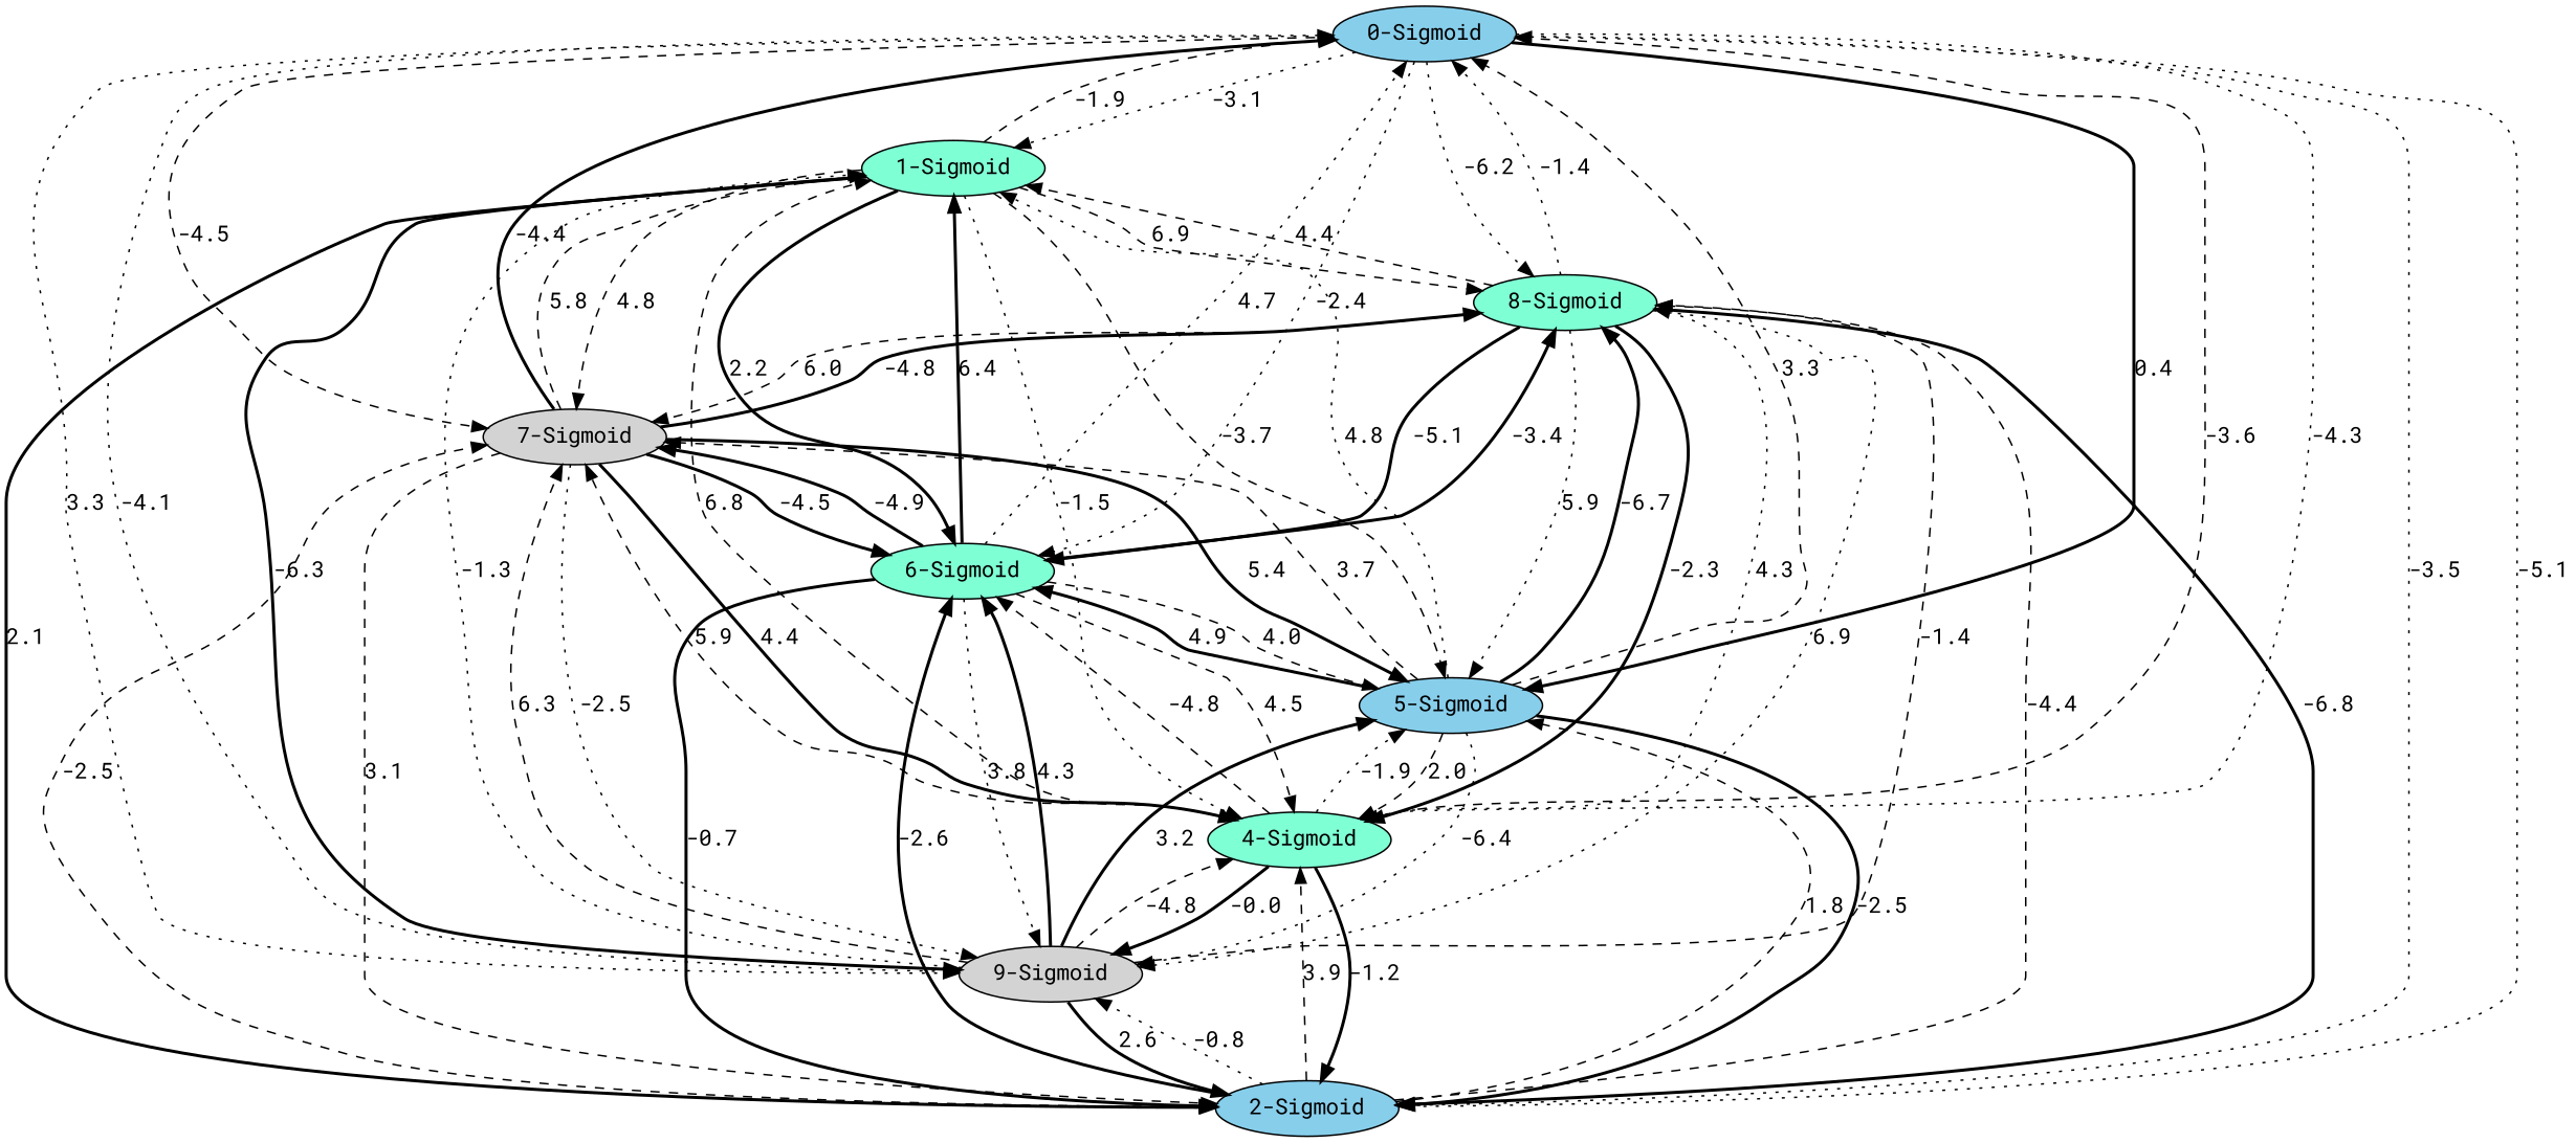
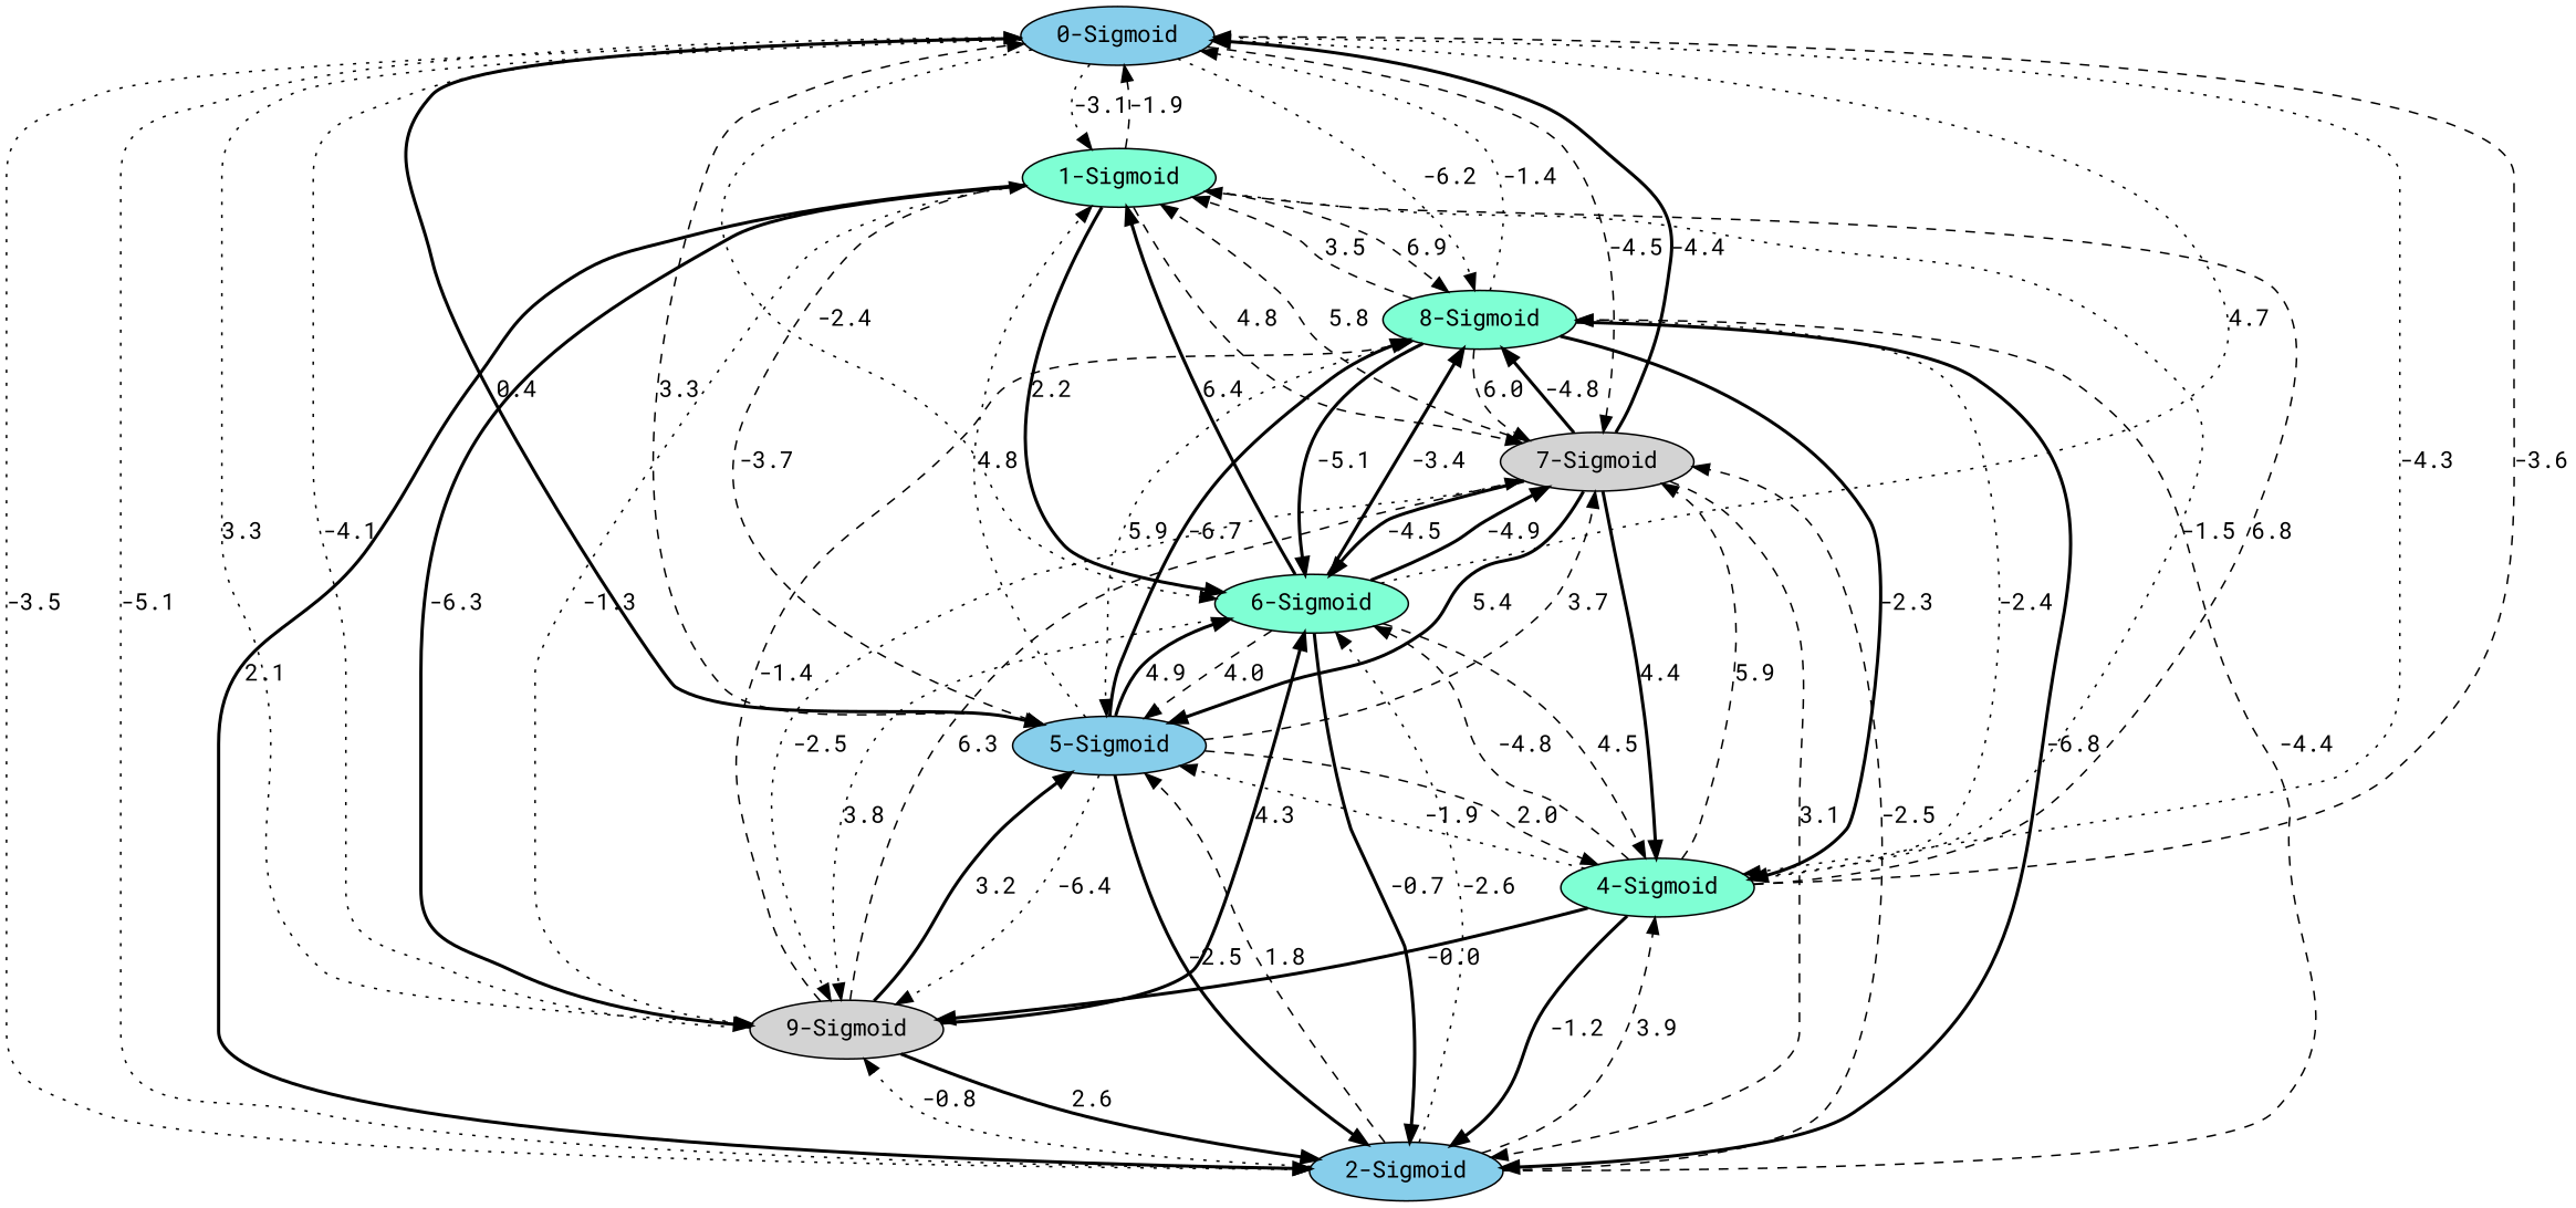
  digraph {
    fontname="Roboto Mono"
    node [fillcolor=aquamarine fontname="Roboto Mono" style=filled]
    edge [fontname="Roboto Mono" style=bold]
    n1 [fillcolor=skyblue label="0-Sigmoid"]
    n2 [label="1-Sigmoid"]
    n3 [fillcolor=skyblue label="2-Sigmoid"]
    n4 [fillcolor=lightgrey label="9-Sigmoid"]
    n5 [label="4-Sigmoid"]
    n6 [fillcolor=skyblue label="5-Sigmoid"]
    n7 [label="6-Sigmoid"]
    n8 [fillcolor=lightgrey label="7-Sigmoid"]
    n9 [label="8-Sigmoid"]
    n1 -> n2 [label=-3.1 style=dotted]
    n1 -> n3 [label=-3.5 style=dotted]
    n1 -> n4 [label=3.3 style=dotted]
    n1 -> n5 [label=-4.3 style=dotted]
    n1 -> n6 [label=0.4]
    n1 -> n7 [label=-2.4 style=dotted]
    n1 -> n8 [label=-4.5 style=dashed]
    n1 -> n9 [label=-6.2 style=dotted]
    n2 -> n1 [label=-1.9 style=dashed]
    n2 -> n3 [label=2.1]
    n2 -> n4 [label=-6.3]
    n2 -> n5 [label=-1.5 style=dotted]
    n2 -> n6 [label=-3.7 style=dashed]
    n2 -> n7 [label=2.2]
    n2 -> n8 [label=4.8 style=dashed]
    n2 -> n9 [label=6.9 style=dashed]
    n3 -> n1 [label=-5.1 style=dotted]
    n3 -> n4 [label=-0.8 style=dotted]
    n3 -> n5 [label=3.9 style=dashed]
    n3 -> n6 [label=1.8 style=dashed]
-   n3 -> n7 [label=-2.6]
+   n3 -> n7 [label=-2.6 style=dotted]
    n3 -> n8 [label=-2.5 style=dashed]
    n3 -> n9 [label=-4.4 style=dashed]
    n4 -> n1 [label=-4.1 style=dotted]
    n4 -> n2 [label=-1.3 style=dotted]
    n4 -> n3 [label=2.6]
-   n4 -> n5 [label=-4.8 style=dashed]
    n4 -> n6 [label=3.2]
    n4 -> n7 [label=4.3]
    n4 -> n8 [label=6.3 style=dashed]
    n4 -> n9 [label=-1.4 style=dashed]
    n5 -> n1 [label=-3.6 style=dashed]
    n5 -> n2 [label=6.8 style=dashed]
    n5 -> n3 [label=-1.2]
    n5 -> n4 [label=-0.0]
    n5 -> n6 [label=-1.9 style=dotted]
    n5 -> n7 [label=-4.8 style=dashed]
    n5 -> n8 [label=5.9 style=dashed]
-   n5 -> n9 [label=4.3 style=dotted]
+   n5 -> n9 [label=-2.4 style=dotted]
    n6 -> n1 [label=3.3 style=dashed]
    n6 -> n2 [label=4.8 style=dotted]
    n6 -> n3 [label=-2.5]
    n6 -> n4 [label=-6.4 style=dotted]
    n6 -> n5 [label=2.0 style=dashed]
    n6 -> n7 [label=4.9]
    n6 -> n8 [label=3.7 style=dashed]
    n6 -> n9 [label=-6.7]
    n7 -> n1 [label=4.7 style=dotted]
    n7 -> n2 [label=6.4]
    n7 -> n3 [label=-0.7]
    n7 -> n4 [label=3.8 style=dotted]
    n7 -> n5 [label=4.5 style=dashed]
    n7 -> n6 [label=4.0 style=dashed]
    n7 -> n8 [label=-4.9]
    n7 -> n9 [label=-3.4]
    n8 -> n1 [label=-4.4]
    n8 -> n2 [label=5.8 style=dashed]
    n8 -> n3 [label=3.1 style=dashed]
    n8 -> n4 [label=-2.5 style=dotted]
    n8 -> n5 [label=4.4]
    n8 -> n6 [label=5.4]
    n8 -> n7 [label=-4.5]
    n8 -> n9 [label=-4.8]
    n9 -> n1 [label=-1.4 style=dotted]
-   n9 -> n2 [label=4.4 style=dashed]
+   n9 -> n2 [label=3.5 style=dashed]
    n9 -> n3 [label=-6.8]
-   n9 -> n4 [label=6.9 style=dotted]
    n9 -> n5 [label=-2.3]
    n9 -> n6 [label=5.9 style=dotted]
    n9 -> n7 [label=-5.1]
    n9 -> n8 [label=6.0 style=dashed]
  }
